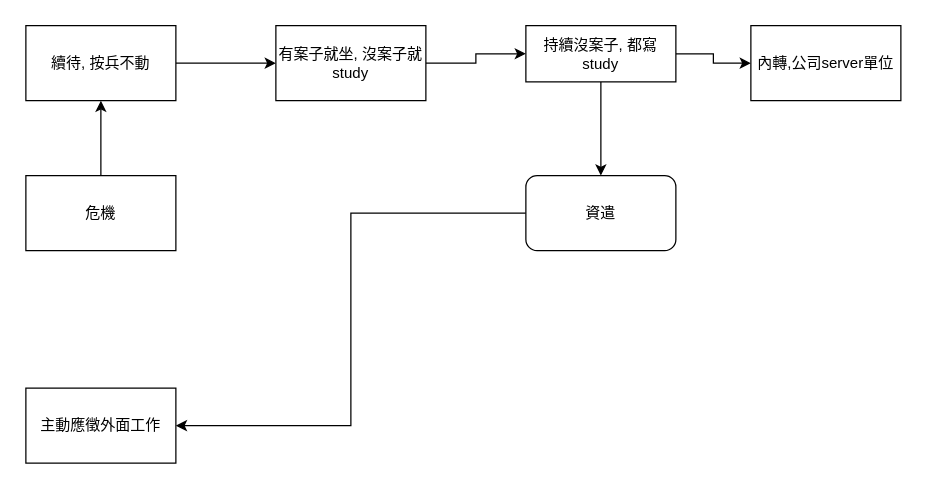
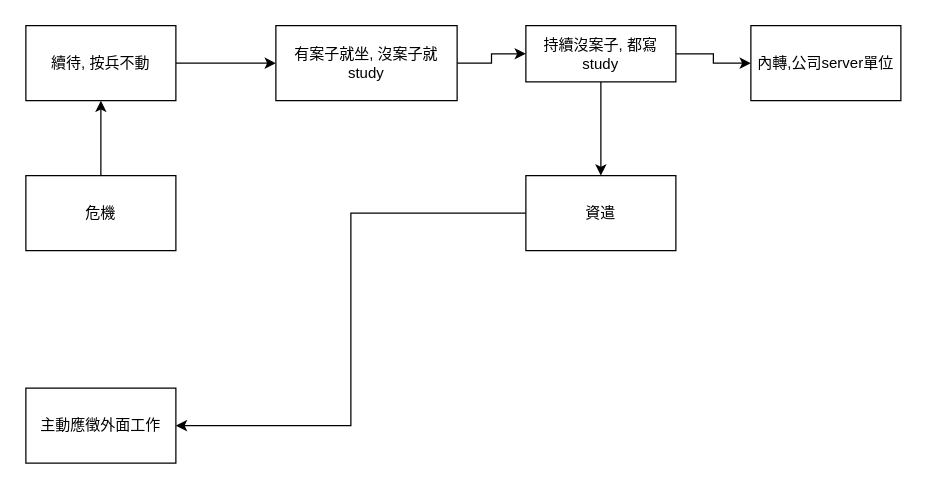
  <mxCell id="0" />
  <mxCell id="1" parent="0" />
  <mxCell id="2" style="edgeStyle=orthogonalEdgeStyle;rounded=0;orthogonalLoop=1;jettySize=auto;html=1;" edge="1" parent="1" source="3" target="5"><mxGeometry relative="1" as="geometry"><mxPoint x="180" y="70" as="targetPoint" /></mxGeometry></mxCell>
  <mxCell id="3" value="危機" style="rounded=0;whiteSpace=wrap;html=1;" vertex="1" parent="1"><mxGeometry x="20" y="140" width="120" height="60" as="geometry" /></mxCell>
  <mxCell id="4" value="" style="edgeStyle=orthogonalEdgeStyle;rounded=0;orthogonalLoop=1;jettySize=auto;html=1;" edge="1" parent="1" source="5" target="8"><mxGeometry relative="1" as="geometry" /></mxCell>
  <mxCell id="5" value="續待, 按兵不動" style="rounded=0;whiteSpace=wrap;html=1;" vertex="1" parent="1"><mxGeometry x="20" y="20" width="120" height="60" as="geometry" /></mxCell>
  <mxCell id="6" value="主動應徵外面工作" style="rounded=0;whiteSpace=wrap;html=1;" vertex="1" parent="1"><mxGeometry x="20" y="310" width="120" height="60" as="geometry" /></mxCell>
  <mxCell id="7" value="" style="edgeStyle=orthogonalEdgeStyle;rounded=0;orthogonalLoop=1;jettySize=auto;html=1;" edge="1" parent="1" source="8" target="11"><mxGeometry relative="1" as="geometry" /></mxCell>
- <mxCell id="8" value="有案子就坐, 沒案子就study" style="whiteSpace=wrap;html=1;rounded=0;" vertex="1" parent="1"><mxGeometry x="220" y="20" width="120" height="60" as="geometry" /></mxCell>
+ <mxCell id="8" value="有案子就坐, 沒案子就study" style="whiteSpace=wrap;html=1;rounded=0;" vertex="1" parent="1"><mxGeometry x="220" y="20" width="145" height="60" as="geometry" /></mxCell>
  <mxCell id="9" value="" style="edgeStyle=orthogonalEdgeStyle;rounded=0;orthogonalLoop=1;jettySize=auto;html=1;" edge="1" parent="1" source="11" target="13"><mxGeometry relative="1" as="geometry" /></mxCell>
  <mxCell id="10" value="" style="edgeStyle=orthogonalEdgeStyle;rounded=0;orthogonalLoop=1;jettySize=auto;html=1;" edge="1" parent="1" source="11" target="14"><mxGeometry relative="1" as="geometry" /></mxCell>
  <mxCell id="11" value="持續沒案子, 都寫study" style="whiteSpace=wrap;html=1;rounded=0;" vertex="1" parent="1"><mxGeometry x="420" y="20" width="120" height="45" as="geometry" /></mxCell>
  <mxCell id="12" style="edgeStyle=orthogonalEdgeStyle;rounded=0;orthogonalLoop=1;jettySize=auto;html=1;entryX=1;entryY=0.5;entryDx=0;entryDy=0;" edge="1" parent="1" source="13" target="6"><mxGeometry relative="1" as="geometry" /></mxCell>
- <mxCell id="13" value="資遣" style="whiteSpace=wrap;html=1;rounded=1;" vertex="1" parent="1"><mxGeometry x="420" y="140" width="120" height="60" as="geometry" /></mxCell>
+ <mxCell id="13" value="資遣" style="whiteSpace=wrap;html=1;rounded=0;" vertex="1" parent="1"><mxGeometry x="420" y="140" width="120" height="60" as="geometry" /></mxCell>
  <mxCell id="14" value="內轉,公司server單位" style="whiteSpace=wrap;html=1;rounded=0;" vertex="1" parent="1"><mxGeometry x="600" y="20" width="120" height="60" as="geometry" /></mxCell>
